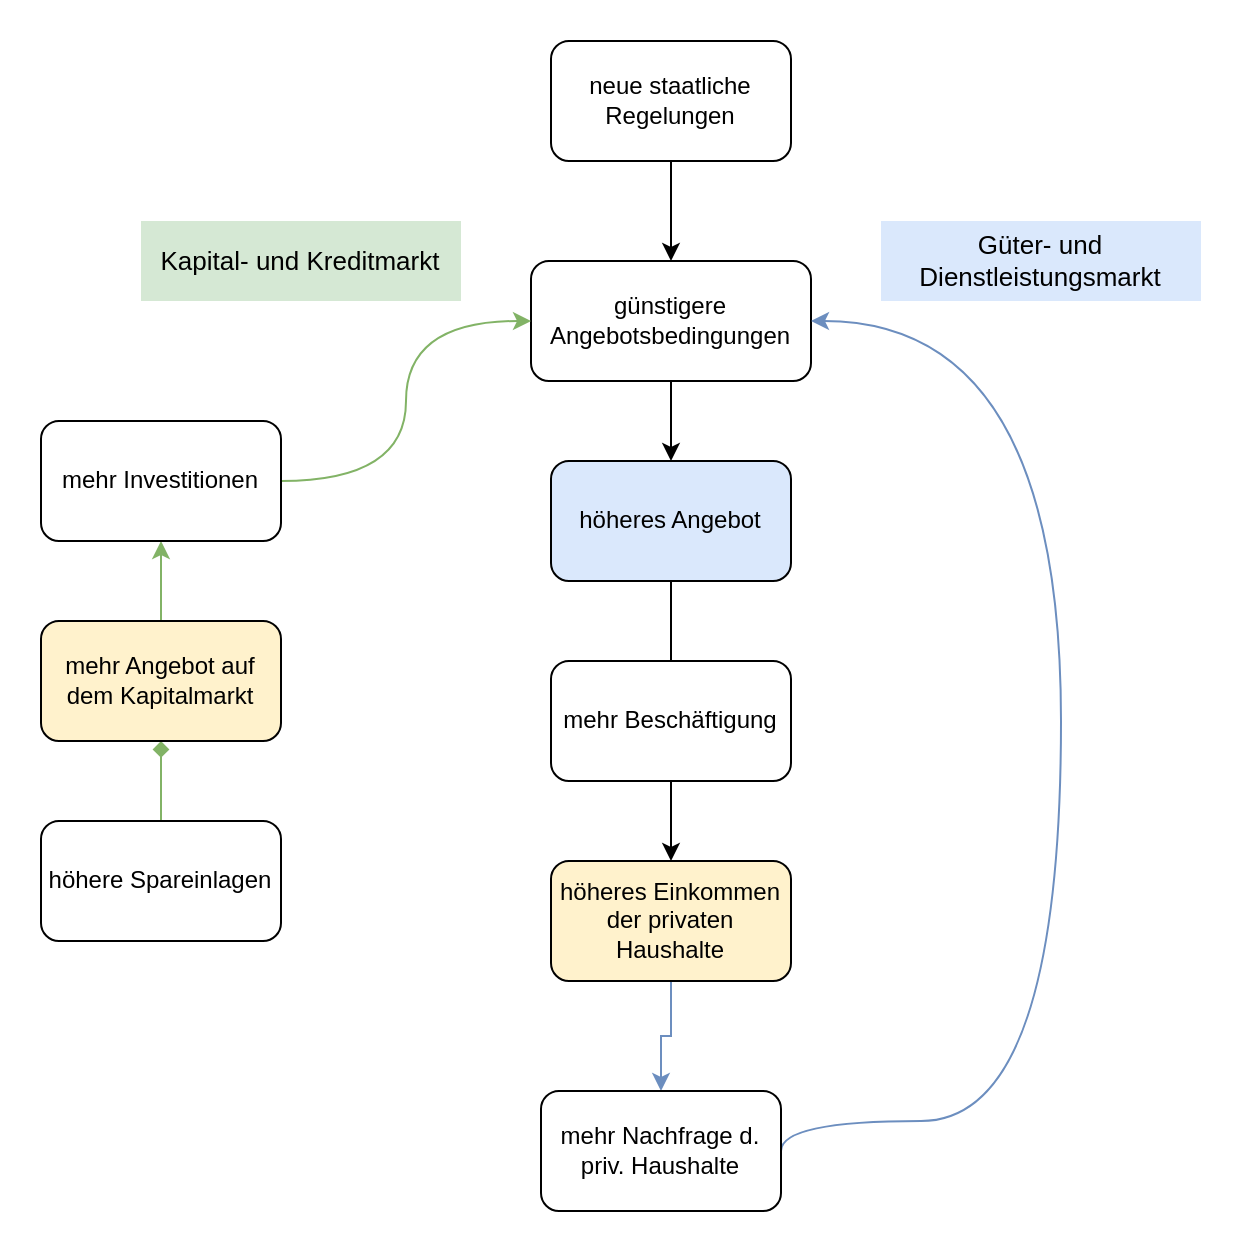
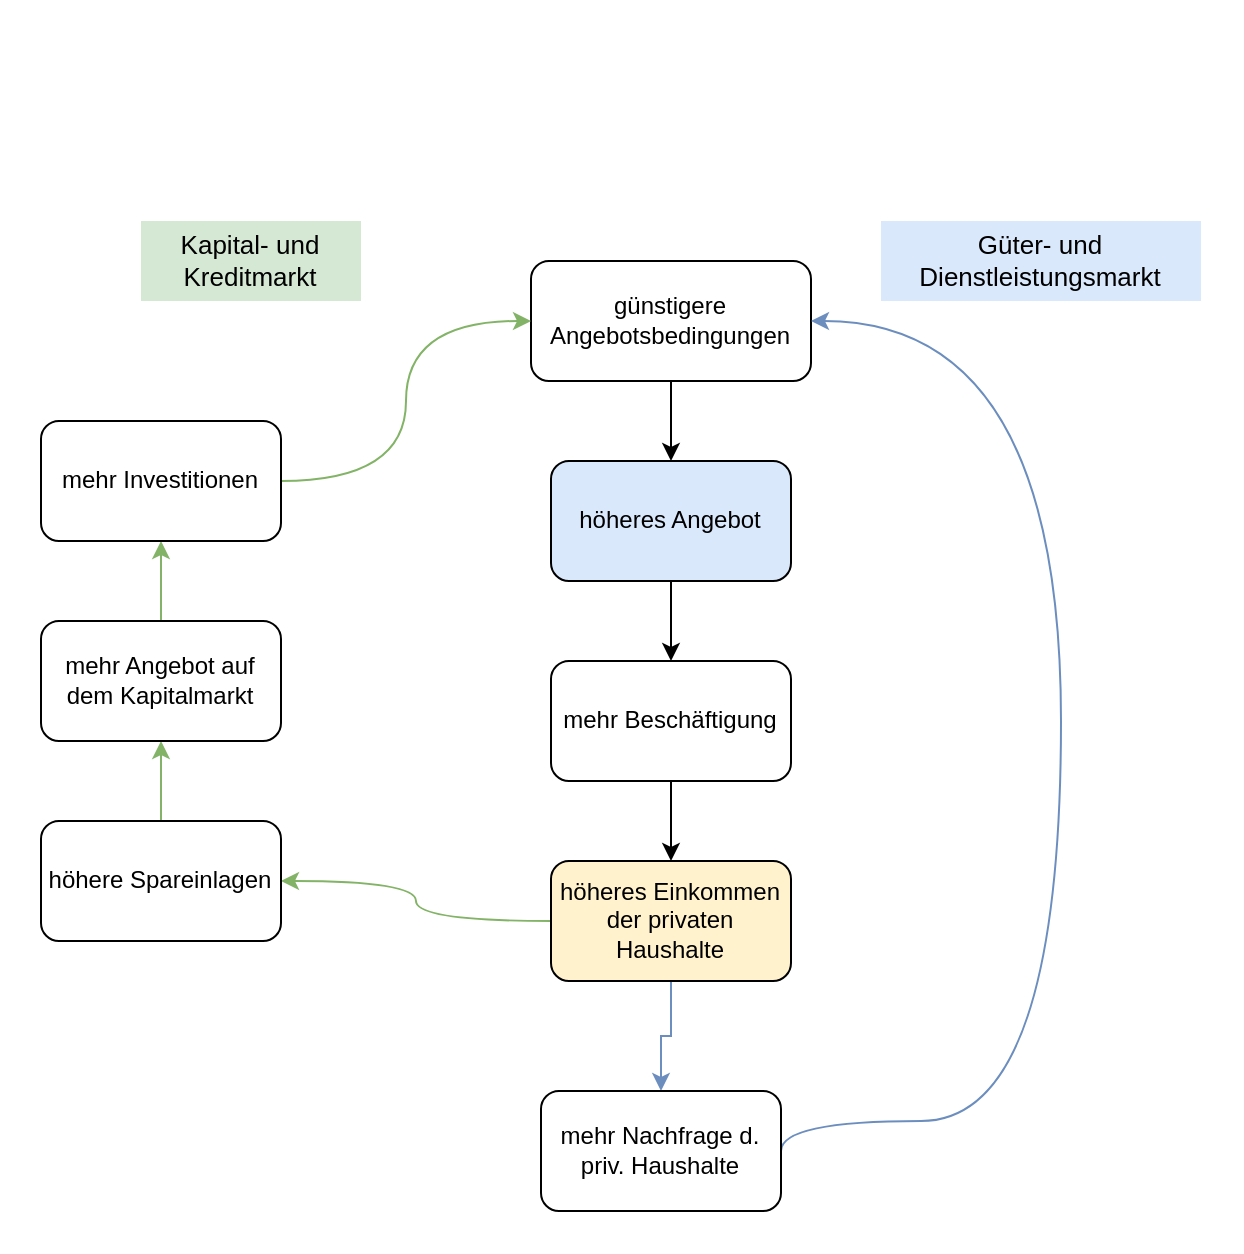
  <mxCell id="0" />
  <mxCell id="1" parent="0" />
- <mxCell id="2" style="edgeStyle=orthogonalEdgeStyle;rounded=0;orthogonalLoop=1;jettySize=auto;html=1;entryX=0.5;entryY=0;entryDx=0;entryDy=0;" edge="1" parent="1" source="3" target="5"><mxGeometry relative="1" as="geometry" /></mxCell>
- <mxCell id="3" value="neue staatliche Regelungen" style="rounded=1;whiteSpace=wrap;html=1;" vertex="1" parent="1"><mxGeometry x="275" y="20" width="120" height="60" as="geometry" /></mxCell>
  <mxCell id="4" style="edgeStyle=orthogonalEdgeStyle;rounded=0;orthogonalLoop=1;jettySize=auto;html=1;entryX=0.5;entryY=0;entryDx=0;entryDy=0;" edge="1" parent="1" source="5" target="7"><mxGeometry relative="1" as="geometry" /></mxCell>
  <mxCell id="5" value="günstigere Angebotsbedingungen" style="rounded=1;whiteSpace=wrap;html=1;" vertex="1" parent="1"><mxGeometry x="265" y="130" width="140" height="60" as="geometry" /></mxCell>
- <mxCell id="6" style="edgeStyle=orthogonalEdgeStyle;rounded=0;orthogonalLoop=1;jettySize=auto;html=1;endArrow=none;" edge="1" parent="1" source="7" target="9"><mxGeometry relative="1" as="geometry" /></mxCell>
+ <mxCell id="6" style="edgeStyle=orthogonalEdgeStyle;rounded=0;orthogonalLoop=1;jettySize=auto;html=1;" edge="1" parent="1" source="7" target="9"><mxGeometry relative="1" as="geometry" /></mxCell>
  <mxCell id="7" value="höheres Angebot" style="rounded=1;whiteSpace=wrap;html=1;fillColor=#dae8fc;" vertex="1" parent="1"><mxGeometry x="275" y="230" width="120" height="60" as="geometry" /></mxCell>
  <mxCell id="8" style="edgeStyle=orthogonalEdgeStyle;rounded=0;orthogonalLoop=1;jettySize=auto;html=1;" edge="1" parent="1" source="9" target="12"><mxGeometry relative="1" as="geometry" /></mxCell>
  <mxCell id="9" value="mehr Beschäftigung" style="rounded=1;whiteSpace=wrap;html=1;" vertex="1" parent="1"><mxGeometry x="275" y="330" width="120" height="60" as="geometry" /></mxCell>
  <mxCell id="10" style="edgeStyle=orthogonalEdgeStyle;rounded=0;orthogonalLoop=1;jettySize=auto;html=1;entryX=0.5;entryY=0;entryDx=0;entryDy=0;fillColor=#dae8fc;strokeColor=#6c8ebf;" edge="1" parent="1" source="12" target="14"><mxGeometry relative="1" as="geometry" /></mxCell>
+ <mxCell id="11" style="edgeStyle=orthogonalEdgeStyle;rounded=0;orthogonalLoop=1;jettySize=auto;html=1;curved=1;fillColor=#d5e8d4;strokeColor=#82b366;" edge="1" parent="1" source="12" target="16"><mxGeometry relative="1" as="geometry" /></mxCell>
  <mxCell id="12" value="höheres Einkommen der privaten Haushalte" style="rounded=1;whiteSpace=wrap;html=1;fillColor=#fff2cc;" vertex="1" parent="1"><mxGeometry x="275" y="430" width="120" height="60" as="geometry" /></mxCell>
  <mxCell id="13" style="edgeStyle=orthogonalEdgeStyle;curved=1;rounded=0;orthogonalLoop=1;jettySize=auto;html=1;entryX=1;entryY=0.5;entryDx=0;entryDy=0;exitX=1;exitY=0.5;exitDx=0;exitDy=0;fillColor=#dae8fc;strokeColor=#6c8ebf;" edge="1" parent="1" source="14" target="5"><mxGeometry relative="1" as="geometry"><Array as="points"><mxPoint x="530" y="560" /><mxPoint x="530" y="160" /></Array></mxGeometry></mxCell>
  <mxCell id="14" value="mehr Nachfrage d. priv. Haushalte" style="rounded=1;whiteSpace=wrap;html=1;" vertex="1" parent="1"><mxGeometry x="270" y="545" width="120" height="60" as="geometry" /></mxCell>
- <mxCell id="15" style="edgeStyle=orthogonalEdgeStyle;rounded=0;orthogonalLoop=1;jettySize=auto;html=1;entryX=0.5;entryY=1;entryDx=0;entryDy=0;fillColor=#d5e8d4;strokeColor=#82b366;curved=1;endArrow=diamond;" edge="1" parent="1" source="16" target="18"><mxGeometry relative="1" as="geometry" /></mxCell>
+ <mxCell id="15" style="edgeStyle=orthogonalEdgeStyle;rounded=0;orthogonalLoop=1;jettySize=auto;html=1;entryX=0.5;entryY=1;entryDx=0;entryDy=0;fillColor=#d5e8d4;strokeColor=#82b366;curved=1;" edge="1" parent="1" source="16" target="18"><mxGeometry relative="1" as="geometry" /></mxCell>
  <mxCell id="16" value="höhere Spareinlagen" style="rounded=1;whiteSpace=wrap;html=1;" vertex="1" parent="1"><mxGeometry x="20" y="410" width="120" height="60" as="geometry" /></mxCell>
  <mxCell id="17" style="edgeStyle=orthogonalEdgeStyle;rounded=0;orthogonalLoop=1;jettySize=auto;html=1;entryX=0.5;entryY=1;entryDx=0;entryDy=0;fillColor=#d5e8d4;strokeColor=#82b366;curved=1;" edge="1" parent="1" source="18" target="20"><mxGeometry relative="1" as="geometry" /></mxCell>
- <mxCell id="18" value="&lt;div&gt;mehr Angebot auf dem Kapitalmarkt&lt;/div&gt;" style="rounded=1;whiteSpace=wrap;html=1;fillColor=#fff2cc;" vertex="1" parent="1"><mxGeometry x="20" y="310" width="120" height="60" as="geometry" /></mxCell>
+ <mxCell id="18" value="&lt;div&gt;mehr Angebot auf dem Kapitalmarkt&lt;/div&gt;" style="rounded=1;whiteSpace=wrap;html=1;" vertex="1" parent="1"><mxGeometry x="20" y="310" width="120" height="60" as="geometry" /></mxCell>
  <mxCell id="19" style="edgeStyle=orthogonalEdgeStyle;rounded=0;orthogonalLoop=1;jettySize=auto;html=1;entryX=0;entryY=0.5;entryDx=0;entryDy=0;curved=1;fillColor=#d5e8d4;strokeColor=#82b366;" edge="1" parent="1" source="20" target="5"><mxGeometry relative="1" as="geometry" /></mxCell>
  <mxCell id="20" value="mehr Investitionen" style="rounded=1;whiteSpace=wrap;html=1;" vertex="1" parent="1"><mxGeometry x="20" y="210" width="120" height="60" as="geometry" /></mxCell>
  <mxCell id="21" value="&lt;div&gt;Güter- und Dienstleistungsmarkt&lt;/div&gt;" style="text;html=1;fillColor=#dae8fc;align=center;verticalAlign=middle;whiteSpace=wrap;rounded=0;fontSize=13;" vertex="1" parent="1"><mxGeometry x="440" y="110" width="160" height="40" as="geometry" /></mxCell>
- <mxCell id="22" value="Kapital- und Kreditmarkt" style="text;html=1;fillColor=#d5e8d4;align=center;verticalAlign=middle;whiteSpace=wrap;rounded=0;fontSize=13;" vertex="1" parent="1"><mxGeometry x="70" y="110" width="160" height="40" as="geometry" /></mxCell>
+ <mxCell id="22" value="Kapital- und Kreditmarkt" style="text;html=1;fillColor=#d5e8d4;align=center;verticalAlign=middle;whiteSpace=wrap;rounded=0;fontSize=13;" vertex="1" parent="1"><mxGeometry x="70" y="110" width="110" height="40" as="geometry" /></mxCell>
